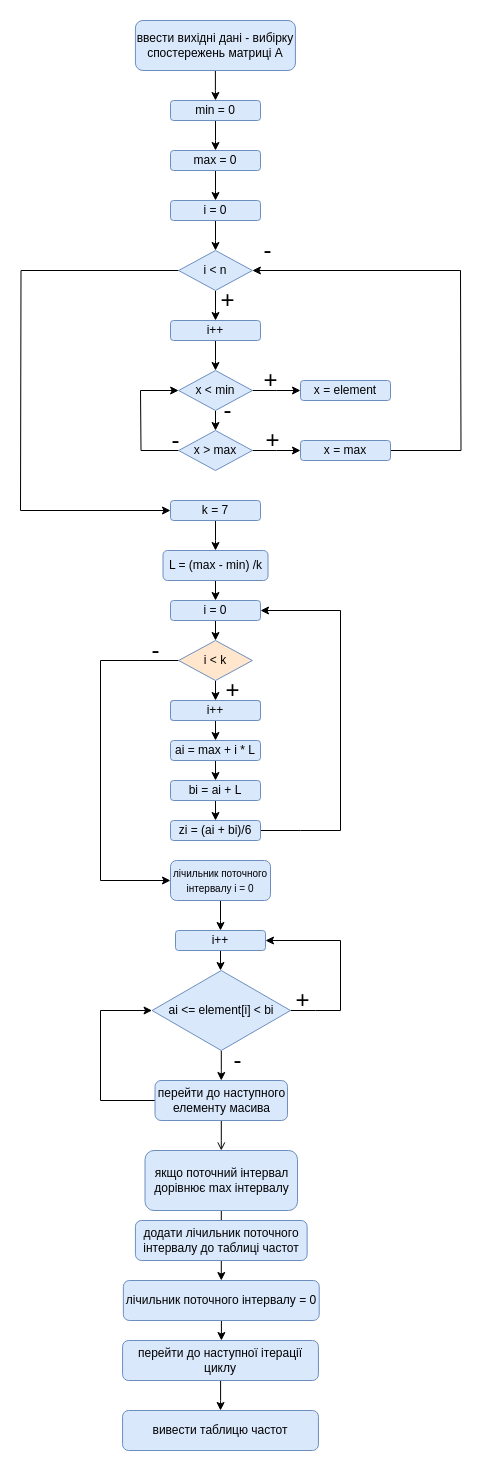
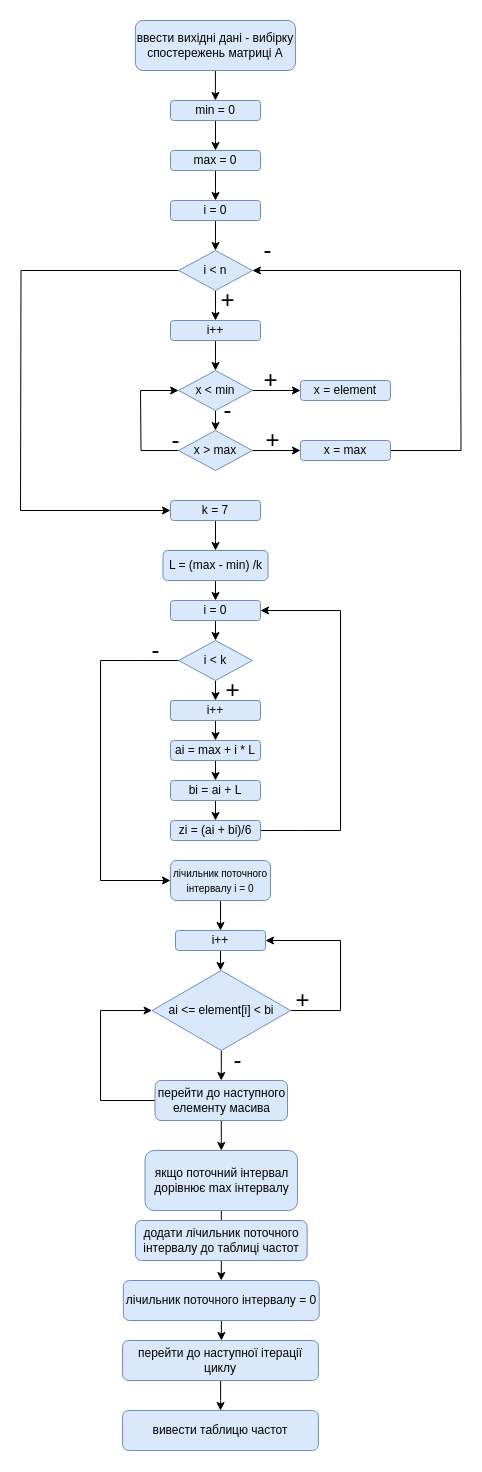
  <mxCell id="0" />
  <mxCell id="1" parent="0" />
  <mxCell id="2" style="edgeStyle=orthogonalEdgeStyle;rounded=0;orthogonalLoop=1;jettySize=auto;html=1;" edge="1" parent="1" source="3"><mxGeometry relative="1" as="geometry"><mxPoint x="215" y="100" as="targetPoint" /></mxGeometry></mxCell>
  <mxCell id="3" value="ввести вихідні дані - вибірку спостережень матриці А" style="rounded=1;whiteSpace=wrap;html=1;fillColor=#dae8fc;strokeColor=#6c8ebf;" vertex="1" parent="1"><mxGeometry x="134.92" y="20" width="160" height="50" as="geometry" /></mxCell>
  <mxCell id="4" style="edgeStyle=orthogonalEdgeStyle;rounded=0;orthogonalLoop=1;jettySize=auto;html=1;" edge="1" parent="1" source="5"><mxGeometry relative="1" as="geometry"><mxPoint x="215" y="150" as="targetPoint" /></mxGeometry></mxCell>
  <mxCell id="5" value="min = 0" style="rounded=1;whiteSpace=wrap;html=1;fillColor=#dae8fc;strokeColor=#6c8ebf;" vertex="1" parent="1"><mxGeometry x="170" y="100" width="90" height="20" as="geometry" /></mxCell>
  <mxCell id="6" style="edgeStyle=orthogonalEdgeStyle;rounded=0;orthogonalLoop=1;jettySize=auto;html=1;" edge="1" parent="1" source="7"><mxGeometry relative="1" as="geometry"><mxPoint x="215" y="200" as="targetPoint" /></mxGeometry></mxCell>
  <mxCell id="7" value="max = 0" style="rounded=1;whiteSpace=wrap;html=1;fillColor=#dae8fc;strokeColor=#6c8ebf;" vertex="1" parent="1"><mxGeometry x="170" y="150" width="90" height="20" as="geometry" /></mxCell>
  <mxCell id="8" style="edgeStyle=orthogonalEdgeStyle;rounded=0;orthogonalLoop=1;jettySize=auto;html=1;" edge="1" parent="1" source="9"><mxGeometry relative="1" as="geometry"><mxPoint x="215" y="250" as="targetPoint" /></mxGeometry></mxCell>
  <mxCell id="9" value="&lt;div&gt;i = 0&lt;/div&gt;" style="rounded=1;whiteSpace=wrap;html=1;fillColor=#dae8fc;strokeColor=#6c8ebf;" vertex="1" parent="1"><mxGeometry x="170" y="200" width="90" height="20" as="geometry" /></mxCell>
  <mxCell id="10" style="edgeStyle=orthogonalEdgeStyle;rounded=0;orthogonalLoop=1;jettySize=auto;html=1;" edge="1" parent="1" source="12"><mxGeometry relative="1" as="geometry"><mxPoint x="215" y="320" as="targetPoint" /></mxGeometry></mxCell>
  <mxCell id="11" style="edgeStyle=orthogonalEdgeStyle;rounded=0;orthogonalLoop=1;jettySize=auto;html=1;endArrow=none;endFill=0;" edge="1" parent="1" source="12"><mxGeometry relative="1" as="geometry"><mxPoint x="20" y="510" as="targetPoint" /></mxGeometry></mxCell>
  <mxCell id="12" value="i &amp;lt; n" style="rhombus;whiteSpace=wrap;html=1;fillColor=#dae8fc;strokeColor=#6c8ebf;" vertex="1" parent="1"><mxGeometry x="178.13" y="250" width="73.75" height="40" as="geometry" /></mxCell>
  <mxCell id="13" style="edgeStyle=orthogonalEdgeStyle;rounded=0;orthogonalLoop=1;jettySize=auto;html=1;" edge="1" parent="1" source="14"><mxGeometry relative="1" as="geometry"><mxPoint x="215" y="370" as="targetPoint" /></mxGeometry></mxCell>
  <mxCell id="14" value="i++" style="rounded=1;whiteSpace=wrap;html=1;fillColor=#dae8fc;strokeColor=#6c8ebf;" vertex="1" parent="1"><mxGeometry x="170" y="320" width="90" height="20" as="geometry" /></mxCell>
  <mxCell id="15" style="edgeStyle=orthogonalEdgeStyle;rounded=0;orthogonalLoop=1;jettySize=auto;html=1;" edge="1" parent="1" source="17"><mxGeometry relative="1" as="geometry"><mxPoint x="300" y="390" as="targetPoint" /></mxGeometry></mxCell>
  <mxCell id="16" style="edgeStyle=orthogonalEdgeStyle;rounded=0;orthogonalLoop=1;jettySize=auto;html=1;" edge="1" parent="1" source="17"><mxGeometry relative="1" as="geometry"><mxPoint x="215.005" y="430" as="targetPoint" /></mxGeometry></mxCell>
  <mxCell id="17" value="x &amp;lt; min" style="rhombus;whiteSpace=wrap;html=1;fillColor=#dae8fc;strokeColor=#6c8ebf;" vertex="1" parent="1"><mxGeometry x="178.13" y="370" width="73.75" height="40" as="geometry" /></mxCell>
  <mxCell id="18" value="x = element" style="rounded=1;whiteSpace=wrap;html=1;fillColor=#dae8fc;strokeColor=#6c8ebf;" vertex="1" parent="1"><mxGeometry x="300" y="380" width="90" height="20" as="geometry" /></mxCell>
  <mxCell id="19" style="edgeStyle=orthogonalEdgeStyle;rounded=0;orthogonalLoop=1;jettySize=auto;html=1;" edge="1" parent="1" source="21"><mxGeometry relative="1" as="geometry"><mxPoint x="300" y="450" as="targetPoint" /></mxGeometry></mxCell>
  <mxCell id="20" style="edgeStyle=orthogonalEdgeStyle;rounded=0;orthogonalLoop=1;jettySize=auto;html=1;endArrow=none;endFill=0;" edge="1" parent="1" source="21"><mxGeometry relative="1" as="geometry"><mxPoint x="140" y="390" as="targetPoint" /></mxGeometry></mxCell>
  <mxCell id="21" value="x &amp;gt; max" style="rhombus;whiteSpace=wrap;html=1;fillColor=#dae8fc;strokeColor=#6c8ebf;" vertex="1" parent="1"><mxGeometry x="178.13" y="430" width="73.75" height="40" as="geometry" /></mxCell>
  <mxCell id="22" style="edgeStyle=orthogonalEdgeStyle;rounded=0;orthogonalLoop=1;jettySize=auto;html=1;endArrow=none;endFill=0;" edge="1" parent="1" source="23"><mxGeometry relative="1" as="geometry"><mxPoint x="460" y="270" as="targetPoint" /></mxGeometry></mxCell>
  <mxCell id="23" value="x = max" style="rounded=1;whiteSpace=wrap;html=1;fillColor=#dae8fc;strokeColor=#6c8ebf;" vertex="1" parent="1"><mxGeometry x="300" y="440" width="90" height="20" as="geometry" /></mxCell>
  <mxCell id="24" value="" style="endArrow=classic;html=1;rounded=0;entryX=1;entryY=0.5;entryDx=0;entryDy=0;" edge="1" parent="1" target="12"><mxGeometry width="50" height="50" relative="1" as="geometry"><mxPoint x="460" y="270" as="sourcePoint" /><mxPoint x="250" y="380" as="targetPoint" /></mxGeometry></mxCell>
  <mxCell id="25" value="" style="endArrow=classic;html=1;rounded=0;entryX=0;entryY=0.5;entryDx=0;entryDy=0;" edge="1" parent="1" target="17"><mxGeometry width="50" height="50" relative="1" as="geometry"><mxPoint x="140" y="390" as="sourcePoint" /><mxPoint x="250" y="380" as="targetPoint" /></mxGeometry></mxCell>
  <mxCell id="26" value="&lt;font style=&quot;font-size: 24px;&quot;&gt;+&lt;/font&gt;" style="text;html=1;align=center;verticalAlign=middle;resizable=0;points=[];autosize=1;strokeColor=none;fillColor=none;" vertex="1" parent="1"><mxGeometry x="250" y="360" width="40" height="40" as="geometry" /></mxCell>
  <mxCell id="27" value="&lt;font style=&quot;font-size: 24px;&quot;&gt;+&lt;/font&gt;" style="text;html=1;align=center;verticalAlign=middle;resizable=0;points=[];autosize=1;strokeColor=none;fillColor=none;" vertex="1" parent="1"><mxGeometry x="206.88" y="280" width="40" height="40" as="geometry" /></mxCell>
  <mxCell id="28" value="&lt;font style=&quot;font-size: 24px;&quot;&gt;+&lt;/font&gt;" style="text;html=1;align=center;verticalAlign=middle;resizable=0;points=[];autosize=1;strokeColor=none;fillColor=none;" vertex="1" parent="1"><mxGeometry x="251.88" y="420" width="40" height="40" as="geometry" /></mxCell>
  <mxCell id="29" value="&lt;font style=&quot;font-size: 24px;&quot;&gt;-&lt;/font&gt;" style="text;html=1;align=center;verticalAlign=middle;resizable=0;points=[];autosize=1;strokeColor=none;fillColor=none;" vertex="1" parent="1"><mxGeometry x="211.88" y="390" width="30" height="40" as="geometry" /></mxCell>
  <mxCell id="30" value="&lt;font style=&quot;font-size: 24px;&quot;&gt;-&lt;/font&gt;" style="text;html=1;align=center;verticalAlign=middle;resizable=0;points=[];autosize=1;strokeColor=none;fillColor=none;" vertex="1" parent="1"><mxGeometry x="160" y="420" width="30" height="40" as="geometry" /></mxCell>
  <mxCell id="31" value="&lt;font style=&quot;font-size: 24px;&quot;&gt;-&lt;/font&gt;" style="text;html=1;align=center;verticalAlign=middle;resizable=0;points=[];autosize=1;strokeColor=none;fillColor=none;" vertex="1" parent="1"><mxGeometry x="251.88" y="230" width="30" height="40" as="geometry" /></mxCell>
  <mxCell id="32" value="" style="endArrow=classic;html=1;rounded=0;" edge="1" parent="1"><mxGeometry width="50" height="50" relative="1" as="geometry"><mxPoint x="20" y="510" as="sourcePoint" /><mxPoint x="170" y="510" as="targetPoint" /></mxGeometry></mxCell>
  <mxCell id="33" style="edgeStyle=orthogonalEdgeStyle;rounded=0;orthogonalLoop=1;jettySize=auto;html=1;" edge="1" parent="1" source="34"><mxGeometry relative="1" as="geometry"><mxPoint x="215" y="550" as="targetPoint" /></mxGeometry></mxCell>
  <mxCell id="34" value="&lt;div&gt;k = 7&lt;br&gt;&lt;/div&gt;" style="rounded=1;whiteSpace=wrap;html=1;fillColor=#dae8fc;strokeColor=#6c8ebf;" vertex="1" parent="1"><mxGeometry x="170.01" y="500" width="90" height="20" as="geometry" /></mxCell>
  <mxCell id="35" style="edgeStyle=orthogonalEdgeStyle;rounded=0;orthogonalLoop=1;jettySize=auto;html=1;" edge="1" parent="1" source="36"><mxGeometry relative="1" as="geometry"><mxPoint x="215" y="600" as="targetPoint" /></mxGeometry></mxCell>
  <mxCell id="36" value="L = (max - min) /k" style="rounded=1;whiteSpace=wrap;html=1;fillColor=#dae8fc;strokeColor=#6c8ebf;" vertex="1" parent="1"><mxGeometry x="162.5" y="550" width="105" height="30" as="geometry" /></mxCell>
  <mxCell id="37" style="edgeStyle=orthogonalEdgeStyle;rounded=0;orthogonalLoop=1;jettySize=auto;html=1;" edge="1" parent="1" source="38"><mxGeometry relative="1" as="geometry"><mxPoint x="215" y="640" as="targetPoint" /></mxGeometry></mxCell>
  <mxCell id="38" value="&lt;div&gt;i = 0&lt;/div&gt;" style="rounded=1;whiteSpace=wrap;html=1;fillColor=#dae8fc;strokeColor=#6c8ebf;" vertex="1" parent="1"><mxGeometry x="170" y="600" width="90" height="20" as="geometry" /></mxCell>
  <mxCell id="39" style="edgeStyle=orthogonalEdgeStyle;rounded=0;orthogonalLoop=1;jettySize=auto;html=1;" edge="1" parent="1" source="41"><mxGeometry relative="1" as="geometry"><mxPoint x="215.005" y="700" as="targetPoint" /></mxGeometry></mxCell>
  <mxCell id="40" style="edgeStyle=orthogonalEdgeStyle;rounded=0;orthogonalLoop=1;jettySize=auto;html=1;endArrow=none;endFill=0;" edge="1" parent="1" source="41"><mxGeometry relative="1" as="geometry"><mxPoint x="100" y="660" as="targetPoint" /></mxGeometry></mxCell>
- <mxCell id="41" value="i &amp;lt; k" style="rhombus;whiteSpace=wrap;html=1;fillColor=#ffe6cc;strokeColor=#6c8ebf;" vertex="1" parent="1"><mxGeometry x="178.13" y="640" width="73.75" height="40" as="geometry" /></mxCell>
+ <mxCell id="41" value="i &amp;lt; k" style="rhombus;whiteSpace=wrap;html=1;fillColor=#dae8fc;strokeColor=#6c8ebf;" vertex="1" parent="1"><mxGeometry x="178.13" y="640" width="73.75" height="40" as="geometry" /></mxCell>
  <mxCell id="42" style="edgeStyle=orthogonalEdgeStyle;rounded=0;orthogonalLoop=1;jettySize=auto;html=1;" edge="1" parent="1" source="43"><mxGeometry relative="1" as="geometry"><mxPoint x="215" y="740" as="targetPoint" /></mxGeometry></mxCell>
  <mxCell id="43" value="i++" style="rounded=1;whiteSpace=wrap;html=1;fillColor=#dae8fc;strokeColor=#6c8ebf;" vertex="1" parent="1"><mxGeometry x="170" y="700" width="90" height="20" as="geometry" /></mxCell>
  <mxCell id="44" value="i++" style="rounded=1;whiteSpace=wrap;html=1;fillColor=#dae8fc;strokeColor=#6c8ebf;" vertex="1" parent="1"><mxGeometry x="170" y="700" width="90" height="20" as="geometry" /></mxCell>
  <mxCell id="45" style="edgeStyle=orthogonalEdgeStyle;rounded=0;orthogonalLoop=1;jettySize=auto;html=1;" edge="1" parent="1" source="46"><mxGeometry relative="1" as="geometry"><mxPoint x="215" y="780" as="targetPoint" /></mxGeometry></mxCell>
  <mxCell id="46" value="ai = max + i * L" style="rounded=1;whiteSpace=wrap;html=1;fillColor=#dae8fc;strokeColor=#6c8ebf;" vertex="1" parent="1"><mxGeometry x="170" y="740" width="90" height="20" as="geometry" /></mxCell>
  <mxCell id="47" style="edgeStyle=orthogonalEdgeStyle;rounded=0;orthogonalLoop=1;jettySize=auto;html=1;" edge="1" parent="1" source="48"><mxGeometry relative="1" as="geometry"><mxPoint x="215.01" y="820" as="targetPoint" /></mxGeometry></mxCell>
  <mxCell id="48" value="bi = ai + L" style="rounded=1;whiteSpace=wrap;html=1;fillColor=#dae8fc;strokeColor=#6c8ebf;" vertex="1" parent="1"><mxGeometry x="170.01" y="780" width="90" height="20" as="geometry" /></mxCell>
  <mxCell id="49" style="edgeStyle=orthogonalEdgeStyle;rounded=0;orthogonalLoop=1;jettySize=auto;html=1;endArrow=none;endFill=0;" edge="1" parent="1" source="50"><mxGeometry relative="1" as="geometry"><mxPoint x="340" y="830" as="targetPoint" /></mxGeometry></mxCell>
  <mxCell id="50" value="zi = (ai + bi)/6" style="rounded=1;whiteSpace=wrap;html=1;fillColor=#dae8fc;strokeColor=#6c8ebf;" vertex="1" parent="1"><mxGeometry x="170" y="820" width="90" height="20" as="geometry" /></mxCell>
  <mxCell id="51" value="" style="endArrow=none;html=1;rounded=0;endFill=0;" edge="1" parent="1"><mxGeometry width="50" height="50" relative="1" as="geometry"><mxPoint x="340" y="830" as="sourcePoint" /><mxPoint x="340" y="610" as="targetPoint" /></mxGeometry></mxCell>
  <mxCell id="52" value="" style="endArrow=classic;html=1;rounded=0;entryX=1;entryY=0.5;entryDx=0;entryDy=0;" edge="1" parent="1" target="38"><mxGeometry width="50" height="50" relative="1" as="geometry"><mxPoint x="340" y="610" as="sourcePoint" /><mxPoint x="250" y="770" as="targetPoint" /></mxGeometry></mxCell>
  <mxCell id="53" value="&lt;font style=&quot;font-size: 24px;&quot;&gt;+&lt;/font&gt;" style="text;html=1;align=center;verticalAlign=middle;resizable=0;points=[];autosize=1;strokeColor=none;fillColor=none;" vertex="1" parent="1"><mxGeometry x="211.88" y="670" width="40" height="40" as="geometry" /></mxCell>
  <mxCell id="54" style="edgeStyle=orthogonalEdgeStyle;rounded=0;orthogonalLoop=1;jettySize=auto;html=1;" edge="1" parent="1" source="55"><mxGeometry relative="1" as="geometry"><mxPoint x="220.005" y="930" as="targetPoint" /></mxGeometry></mxCell>
  <mxCell id="55" value="&lt;font style=&quot;font-size: 10px;&quot;&gt;лічильник поточного інтервалу i = 0&lt;/font&gt;" style="rounded=1;whiteSpace=wrap;html=1;fillColor=#dae8fc;strokeColor=#6c8ebf;" vertex="1" parent="1"><mxGeometry x="170.01" y="860" width="99.99" height="40" as="geometry" /></mxCell>
  <mxCell id="56" value="" style="endArrow=none;html=1;rounded=0;" edge="1" parent="1"><mxGeometry width="50" height="50" relative="1" as="geometry"><mxPoint x="100" y="660" as="sourcePoint" /><mxPoint x="100" y="880" as="targetPoint" /></mxGeometry></mxCell>
  <mxCell id="57" value="" style="endArrow=classic;html=1;rounded=0;" edge="1" parent="1"><mxGeometry width="50" height="50" relative="1" as="geometry"><mxPoint x="100" y="880" as="sourcePoint" /><mxPoint x="170" y="880" as="targetPoint" /></mxGeometry></mxCell>
  <mxCell id="58" style="edgeStyle=orthogonalEdgeStyle;rounded=0;orthogonalLoop=1;jettySize=auto;html=1;" edge="1" parent="1" source="59"><mxGeometry relative="1" as="geometry"><mxPoint x="220" y="970" as="targetPoint" /></mxGeometry></mxCell>
  <mxCell id="59" value="i++" style="rounded=1;whiteSpace=wrap;html=1;fillColor=#dae8fc;strokeColor=#6c8ebf;" vertex="1" parent="1"><mxGeometry x="175" y="930" width="90" height="20" as="geometry" /></mxCell>
  <mxCell id="60" style="edgeStyle=orthogonalEdgeStyle;rounded=0;orthogonalLoop=1;jettySize=auto;html=1;" edge="1" parent="1" source="62"><mxGeometry relative="1" as="geometry"><mxPoint x="220.78" y="1080" as="targetPoint" /></mxGeometry></mxCell>
  <mxCell id="61" style="edgeStyle=orthogonalEdgeStyle;rounded=0;orthogonalLoop=1;jettySize=auto;html=1;endArrow=none;endFill=0;" edge="1" parent="1" source="62"><mxGeometry relative="1" as="geometry"><mxPoint x="340" y="1010" as="targetPoint" /></mxGeometry></mxCell>
  <mxCell id="62" value="ai &amp;lt;= element[i] &amp;lt; bi" style="rhombus;whiteSpace=wrap;html=1;fillColor=#dae8fc;strokeColor=#6c8ebf;" vertex="1" parent="1"><mxGeometry x="151.56" y="970" width="138.44" height="80" as="geometry" /></mxCell>
  <mxCell id="63" style="edgeStyle=orthogonalEdgeStyle;rounded=0;orthogonalLoop=1;jettySize=auto;html=1;endArrow=none;endFill=0;" edge="1" parent="1" source="65"><mxGeometry relative="1" as="geometry"><mxPoint x="100" y="1100" as="targetPoint" /><Array as="points"><mxPoint x="100" y="1100" /></Array></mxGeometry></mxCell>
- <mxCell id="64" style="edgeStyle=orthogonalEdgeStyle;rounded=0;orthogonalLoop=1;jettySize=auto;html=1;entryX=0.5;entryY=0;entryDx=0;entryDy=0;endArrow=open;" edge="1" parent="1" source="65" target="67"><mxGeometry relative="1" as="geometry" /></mxCell>
+ <mxCell id="64" style="edgeStyle=orthogonalEdgeStyle;rounded=0;orthogonalLoop=1;jettySize=auto;html=1;entryX=0.5;entryY=0;entryDx=0;entryDy=0;" edge="1" parent="1" source="65" target="67"><mxGeometry relative="1" as="geometry" /></mxCell>
  <mxCell id="65" value="перейти до наступного елементу масива" style="rounded=1;whiteSpace=wrap;html=1;fillColor=#dae8fc;strokeColor=#6c8ebf;" vertex="1" parent="1"><mxGeometry x="154.53" y="1080" width="132.5" height="40" as="geometry" /></mxCell>
  <mxCell id="66" style="edgeStyle=orthogonalEdgeStyle;rounded=0;orthogonalLoop=1;jettySize=auto;html=1;entryX=0.5;entryY=0;entryDx=0;entryDy=0;" edge="1" parent="1" source="67" target="76"><mxGeometry relative="1" as="geometry" /></mxCell>
  <mxCell id="67" value="якщо поточний інтервал дорівнює max інтервалу" style="rounded=1;whiteSpace=wrap;html=1;fillColor=#dae8fc;strokeColor=#6c8ebf;" vertex="1" parent="1"><mxGeometry x="144.53" y="1150" width="152.5" height="60" as="geometry" /></mxCell>
  <mxCell id="68" value="" style="endArrow=none;html=1;rounded=0;endFill=0;" edge="1" parent="1"><mxGeometry width="50" height="50" relative="1" as="geometry"><mxPoint x="340" y="1010" as="sourcePoint" /><mxPoint x="340" y="940" as="targetPoint" /></mxGeometry></mxCell>
  <mxCell id="69" value="" style="endArrow=classic;html=1;rounded=0;entryX=1;entryY=0.5;entryDx=0;entryDy=0;" edge="1" parent="1" target="59"><mxGeometry width="50" height="50" relative="1" as="geometry"><mxPoint x="340" y="940" as="sourcePoint" /><mxPoint x="200" y="990" as="targetPoint" /></mxGeometry></mxCell>
  <mxCell id="70" value="&lt;font style=&quot;font-size: 24px;&quot;&gt;+&lt;/font&gt;" style="text;html=1;align=center;verticalAlign=middle;resizable=0;points=[];autosize=1;strokeColor=none;fillColor=none;" vertex="1" parent="1"><mxGeometry x="281.88" y="980" width="40" height="40" as="geometry" /></mxCell>
  <mxCell id="71" value="&lt;font style=&quot;font-size: 24px;&quot;&gt;-&lt;/font&gt;" style="text;html=1;align=center;verticalAlign=middle;resizable=0;points=[];autosize=1;strokeColor=none;fillColor=none;" vertex="1" parent="1"><mxGeometry x="140" y="630" width="30" height="40" as="geometry" /></mxCell>
  <mxCell id="72" value="&lt;font style=&quot;font-size: 24px;&quot;&gt;-&lt;/font&gt;" style="text;html=1;align=center;verticalAlign=middle;resizable=0;points=[];autosize=1;strokeColor=none;fillColor=none;" vertex="1" parent="1"><mxGeometry x="221.88" y="1040" width="30" height="40" as="geometry" /></mxCell>
  <mxCell id="73" value="" style="endArrow=none;html=1;rounded=0;" edge="1" parent="1"><mxGeometry width="50" height="50" relative="1" as="geometry"><mxPoint x="100" y="1100" as="sourcePoint" /><mxPoint x="100" y="1010" as="targetPoint" /></mxGeometry></mxCell>
  <mxCell id="74" value="" style="endArrow=classic;html=1;rounded=0;entryX=0;entryY=0.5;entryDx=0;entryDy=0;" edge="1" parent="1" target="62"><mxGeometry width="50" height="50" relative="1" as="geometry"><mxPoint x="100" y="1010" as="sourcePoint" /><mxPoint x="200" y="1060" as="targetPoint" /></mxGeometry></mxCell>
  <mxCell id="75" style="edgeStyle=orthogonalEdgeStyle;rounded=0;orthogonalLoop=1;jettySize=auto;html=1;" edge="1" parent="1" source="76"><mxGeometry relative="1" as="geometry"><mxPoint x="220.78" y="1280" as="targetPoint" /></mxGeometry></mxCell>
  <mxCell id="76" value="додати лічильник поточного інтервалу до таблиці частот" style="rounded=1;whiteSpace=wrap;html=1;fillColor=#dae8fc;strokeColor=#6c8ebf;" vertex="1" parent="1"><mxGeometry x="134.92" y="1220" width="171.72" height="40" as="geometry" /></mxCell>
  <mxCell id="77" style="edgeStyle=orthogonalEdgeStyle;rounded=0;orthogonalLoop=1;jettySize=auto;html=1;" edge="1" parent="1" source="78"><mxGeometry relative="1" as="geometry"><mxPoint x="220.78" y="1340" as="targetPoint" /></mxGeometry></mxCell>
  <mxCell id="78" value="&lt;div&gt;лічильник поточного інтервалу = 0&lt;/div&gt;" style="rounded=1;whiteSpace=wrap;html=1;fillColor=#dae8fc;strokeColor=#6c8ebf;" vertex="1" parent="1"><mxGeometry x="122.85" y="1280" width="195.86" height="40" as="geometry" /></mxCell>
  <mxCell id="79" style="edgeStyle=orthogonalEdgeStyle;rounded=0;orthogonalLoop=1;jettySize=auto;html=1;" edge="1" parent="1" source="80"><mxGeometry relative="1" as="geometry"><mxPoint x="220" y="1410" as="targetPoint" /></mxGeometry></mxCell>
  <mxCell id="80" value="перейти до наступної ітерації циклу" style="rounded=1;whiteSpace=wrap;html=1;fillColor=#dae8fc;strokeColor=#6c8ebf;" vertex="1" parent="1"><mxGeometry x="122.07" y="1340" width="195.86" height="40" as="geometry" /></mxCell>
  <mxCell id="81" value="вивести таблицю частот" style="rounded=1;whiteSpace=wrap;html=1;fillColor=#dae8fc;strokeColor=#6c8ebf;" vertex="1" parent="1"><mxGeometry x="122.07" y="1410" width="195.86" height="40" as="geometry" /></mxCell>
